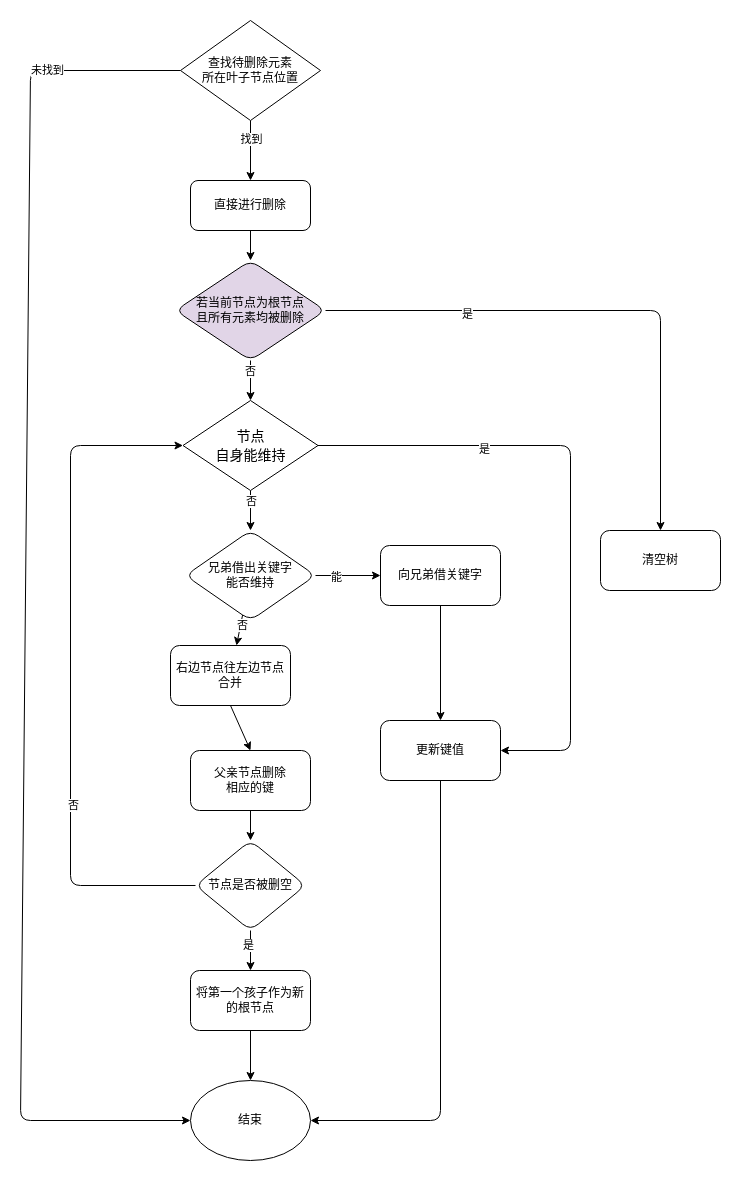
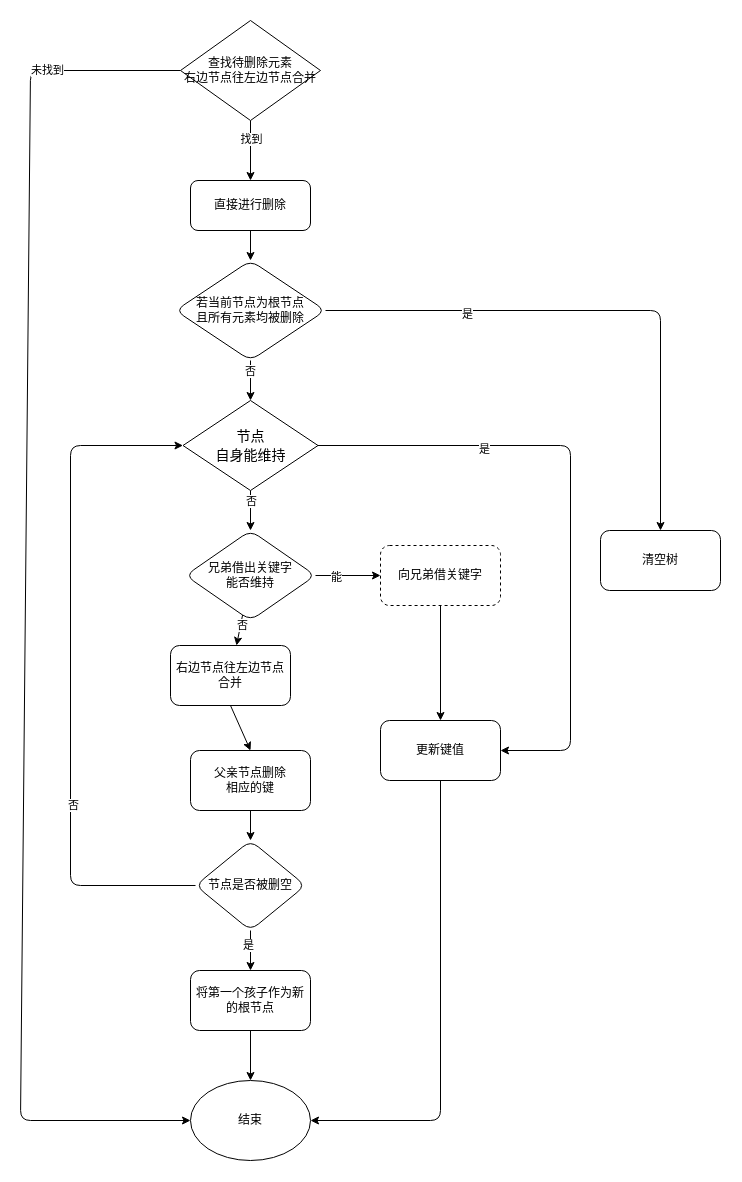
  <mxCell id="0" />
  <mxCell id="1" parent="0" />
  <mxCell id="2" value="" style="edgeStyle=none;html=1;" edge="1" parent="1" source="6" target="9"><mxGeometry relative="1" as="geometry" /></mxCell>
  <mxCell id="3" value="找到" style="edgeLabel;html=1;align=center;verticalAlign=middle;resizable=0;points=[];" vertex="1" connectable="0" parent="2"><mxGeometry x="-0.4" relative="1" as="geometry"><mxPoint as="offset" /></mxGeometry></mxCell>
  <mxCell id="4" style="edgeStyle=none;html=1;exitX=0;exitY=0.5;exitDx=0;exitDy=0;fontColor=#000000;" edge="1" parent="1" source="6" target="7"><mxGeometry relative="1" as="geometry"><Array as="points"><mxPoint x="30" y="70" /><mxPoint x="20" y="1120" /></Array></mxGeometry></mxCell>
  <mxCell id="5" value="未找到" style="edgeLabel;html=1;align=center;verticalAlign=middle;resizable=0;points=[];fontColor=#000000;" vertex="1" connectable="0" parent="4"><mxGeometry x="-0.805" y="-1" relative="1" as="geometry"><mxPoint as="offset" /></mxGeometry></mxCell>
- <mxCell id="6" value="查找待删除元素&lt;br&gt;所在叶子节点位置" style="rhombus;whiteSpace=wrap;html=1;" vertex="1" parent="1"><mxGeometry x="180" y="20" width="140" height="100" as="geometry" /></mxCell>
+ <mxCell id="6" value="查找待删除元素&lt;br&gt;右边节点往左边节点合并" style="rhombus;whiteSpace=wrap;html=1;" vertex="1" parent="1"><mxGeometry x="180" y="20" width="140" height="100" as="geometry" /></mxCell>
  <mxCell id="7" value="结束" style="ellipse;whiteSpace=wrap;html=1;" vertex="1" parent="1"><mxGeometry x="190" y="1080" width="120" height="80" as="geometry" /></mxCell>
  <mxCell id="8" value="" style="edgeStyle=none;html=1;" edge="1" parent="1" source="9" target="14"><mxGeometry relative="1" as="geometry" /></mxCell>
  <mxCell id="9" value="直接进行删除" style="rounded=1;whiteSpace=wrap;html=1;" vertex="1" parent="1"><mxGeometry x="190" y="180" width="120" height="50" as="geometry" /></mxCell>
  <mxCell id="10" style="edgeStyle=none;html=1;exitX=1;exitY=0.5;exitDx=0;exitDy=0;entryX=0.5;entryY=0;entryDx=0;entryDy=0;" edge="1" parent="1" source="14" target="15"><mxGeometry relative="1" as="geometry"><Array as="points"><mxPoint x="660" y="310" /></Array></mxGeometry></mxCell>
  <mxCell id="11" value="是" style="edgeLabel;html=1;align=center;verticalAlign=middle;resizable=0;points=[];" vertex="1" connectable="0" parent="10"><mxGeometry x="-0.491" y="-2" relative="1" as="geometry"><mxPoint y="1" as="offset" /></mxGeometry></mxCell>
  <mxCell id="12" value="" style="edgeStyle=none;html=1;" edge="1" parent="1" source="14"><mxGeometry relative="1" as="geometry"><mxPoint x="250" y="400" as="targetPoint" /></mxGeometry></mxCell>
  <mxCell id="13" value="否" style="edgeLabel;html=1;align=center;verticalAlign=middle;resizable=0;points=[];" vertex="1" connectable="0" parent="12"><mxGeometry x="-0.5" y="-1" relative="1" as="geometry"><mxPoint as="offset" /></mxGeometry></mxCell>
- <mxCell id="14" value="若当前节点为根节点&lt;br&gt;且所有元素均被删除" style="rhombus;whiteSpace=wrap;html=1;rounded=1;fillColor=#e1d5e7;" vertex="1" parent="1"><mxGeometry x="175" y="260" width="150" height="100" as="geometry" /></mxCell>
+ <mxCell id="14" value="若当前节点为根节点&lt;br&gt;且所有元素均被删除" style="rhombus;whiteSpace=wrap;html=1;rounded=1;" vertex="1" parent="1"><mxGeometry x="175" y="260" width="150" height="100" as="geometry" /></mxCell>
  <mxCell id="15" value="清空树" style="whiteSpace=wrap;html=1;rounded=1;" vertex="1" parent="1"><mxGeometry x="600" y="530" width="120" height="60" as="geometry" /></mxCell>
  <mxCell id="16" style="edgeStyle=none;html=1;exitX=1;exitY=0.5;exitDx=0;exitDy=0;fontColor=#000000;entryX=1;entryY=0.5;entryDx=0;entryDy=0;" edge="1" parent="1" source="20" target="22"><mxGeometry relative="1" as="geometry"><Array as="points"><mxPoint x="570" y="445" /><mxPoint x="570" y="750" /></Array></mxGeometry></mxCell>
  <mxCell id="17" value="是" style="edgeLabel;html=1;align=center;verticalAlign=middle;resizable=0;points=[];fontColor=#000000;" vertex="1" connectable="0" parent="16"><mxGeometry x="-0.472" y="-3" relative="1" as="geometry"><mxPoint as="offset" /></mxGeometry></mxCell>
  <mxCell id="18" style="edgeStyle=none;html=1;exitX=0.5;exitY=1;exitDx=0;exitDy=0;entryX=0.5;entryY=0;entryDx=0;entryDy=0;fontColor=#000000;" edge="1" parent="1" source="20"><mxGeometry relative="1" as="geometry"><mxPoint x="250" y="530" as="targetPoint" /></mxGeometry></mxCell>
  <mxCell id="19" value="否" style="edgeLabel;html=1;align=center;verticalAlign=middle;resizable=0;points=[];fontColor=#000000;" vertex="1" connectable="0" parent="18"><mxGeometry x="-0.52" relative="1" as="geometry"><mxPoint as="offset" /></mxGeometry></mxCell>
  <mxCell id="20" value="&lt;div style=&quot;background-color: rgb(255, 255, 255); font-family: &amp;quot;Droid Sans Mono&amp;quot;, &amp;quot;monospace&amp;quot;, monospace; font-size: 14px; line-height: 19px;&quot;&gt;节点&lt;br&gt;自身能维持&lt;/div&gt;" style="rhombus;whiteSpace=wrap;html=1;fontColor=#000000;" vertex="1" parent="1"><mxGeometry x="182.5" y="400" width="135" height="90" as="geometry" /></mxCell>
  <mxCell id="21" style="edgeStyle=none;html=1;exitX=0.5;exitY=1;exitDx=0;exitDy=0;entryX=1;entryY=0.5;entryDx=0;entryDy=0;fontColor=#000000;" edge="1" parent="1" source="22" target="7"><mxGeometry relative="1" as="geometry"><Array as="points"><mxPoint x="440" y="1120" /></Array></mxGeometry></mxCell>
  <mxCell id="22" value="更新键值" style="rounded=1;whiteSpace=wrap;html=1;fontColor=#000000;" vertex="1" parent="1"><mxGeometry x="380" y="720" width="120" height="60" as="geometry" /></mxCell>
  <mxCell id="23" style="edgeStyle=none;html=1;exitX=1;exitY=0.5;exitDx=0;exitDy=0;entryX=0;entryY=0.5;entryDx=0;entryDy=0;fontColor=#000000;" edge="1" parent="1" source="27" target="29"><mxGeometry relative="1" as="geometry" /></mxCell>
  <mxCell id="24" value="能" style="edgeLabel;html=1;align=center;verticalAlign=middle;resizable=0;points=[];fontColor=#000000;" vertex="1" connectable="0" parent="23"><mxGeometry x="-0.385" y="-1" relative="1" as="geometry"><mxPoint as="offset" /></mxGeometry></mxCell>
  <mxCell id="25" value="" style="edgeStyle=none;html=1;fontColor=#000000;" edge="1" parent="1" source="27" target="31"><mxGeometry relative="1" as="geometry" /></mxCell>
  <mxCell id="26" value="否" style="edgeLabel;html=1;align=center;verticalAlign=middle;resizable=0;points=[];fontColor=#000000;" vertex="1" connectable="0" parent="25"><mxGeometry x="-0.333" y="1" relative="1" as="geometry"><mxPoint as="offset" /></mxGeometry></mxCell>
  <mxCell id="27" value="兄弟借出关键字&lt;br&gt;能否维持" style="rhombus;whiteSpace=wrap;html=1;fontColor=#000000;rounded=1;" vertex="1" parent="1"><mxGeometry x="185" y="530" width="130" height="90" as="geometry" /></mxCell>
  <mxCell id="28" style="edgeStyle=none;html=1;exitX=0.5;exitY=1;exitDx=0;exitDy=0;fontColor=#000000;" edge="1" parent="1" source="29" target="22"><mxGeometry relative="1" as="geometry" /></mxCell>
- <mxCell id="29" value="向兄弟借关键字" style="rounded=1;whiteSpace=wrap;html=1;fontColor=#000000;" vertex="1" parent="1"><mxGeometry x="380" y="545" width="120" height="60" as="geometry" /></mxCell>
+ <mxCell id="29" value="向兄弟借关键字" style="rounded=1;whiteSpace=wrap;html=1;fontColor=#000000;dashed=1;" vertex="1" parent="1"><mxGeometry x="380" y="545" width="120" height="60" as="geometry" /></mxCell>
  <mxCell id="30" style="edgeStyle=none;html=1;exitX=0.5;exitY=1;exitDx=0;exitDy=0;fontColor=#000000;" edge="1" parent="1" source="31"><mxGeometry relative="1" as="geometry"><mxPoint x="250" y="750" as="targetPoint" /></mxGeometry></mxCell>
  <mxCell id="31" value="右边节点往左边节点合并" style="whiteSpace=wrap;html=1;fontColor=#000000;rounded=1;" vertex="1" parent="1"><mxGeometry x="170" y="645" width="120" height="60" as="geometry" /></mxCell>
  <mxCell id="32" value="" style="edgeStyle=none;html=1;fontColor=#000000;" edge="1" parent="1" source="33" target="38"><mxGeometry relative="1" as="geometry" /></mxCell>
  <mxCell id="33" value="父亲节点删除&lt;br&gt;相应的键" style="rounded=1;whiteSpace=wrap;html=1;fontColor=#000000;" vertex="1" parent="1"><mxGeometry x="190" y="750" width="120" height="60" as="geometry" /></mxCell>
  <mxCell id="34" value="" style="edgeStyle=none;html=1;fontColor=#000000;" edge="1" parent="1" source="38" target="40"><mxGeometry relative="1" as="geometry" /></mxCell>
  <mxCell id="35" value="是" style="edgeLabel;html=1;align=center;verticalAlign=middle;resizable=0;points=[];fontColor=#000000;" vertex="1" connectable="0" parent="34"><mxGeometry x="-0.307" y="-3" relative="1" as="geometry"><mxPoint as="offset" /></mxGeometry></mxCell>
  <mxCell id="36" style="edgeStyle=none;html=1;exitX=0;exitY=0.5;exitDx=0;exitDy=0;entryX=0;entryY=0.5;entryDx=0;entryDy=0;fontColor=#000000;" edge="1" parent="1" source="38" target="20"><mxGeometry relative="1" as="geometry"><Array as="points"><mxPoint x="70" y="885" /><mxPoint x="70" y="445" /></Array></mxGeometry></mxCell>
  <mxCell id="37" value="否" style="edgeLabel;html=1;align=center;verticalAlign=middle;resizable=0;points=[];fontColor=#000000;" vertex="1" connectable="0" parent="36"><mxGeometry x="-0.392" y="-2" relative="1" as="geometry"><mxPoint as="offset" /></mxGeometry></mxCell>
  <mxCell id="38" value="节点是否被删空" style="rhombus;whiteSpace=wrap;html=1;fontColor=#000000;rounded=1;" vertex="1" parent="1"><mxGeometry x="195" y="840" width="110" height="90" as="geometry" /></mxCell>
  <mxCell id="39" style="edgeStyle=none;html=1;entryX=0.5;entryY=0;entryDx=0;entryDy=0;fontColor=#000000;" edge="1" parent="1" source="40" target="7"><mxGeometry relative="1" as="geometry" /></mxCell>
  <mxCell id="40" value="将第一个孩子作为新的根节点" style="whiteSpace=wrap;html=1;fontColor=#000000;rounded=1;" vertex="1" parent="1"><mxGeometry x="190" y="970" width="120" height="60" as="geometry" /></mxCell>
